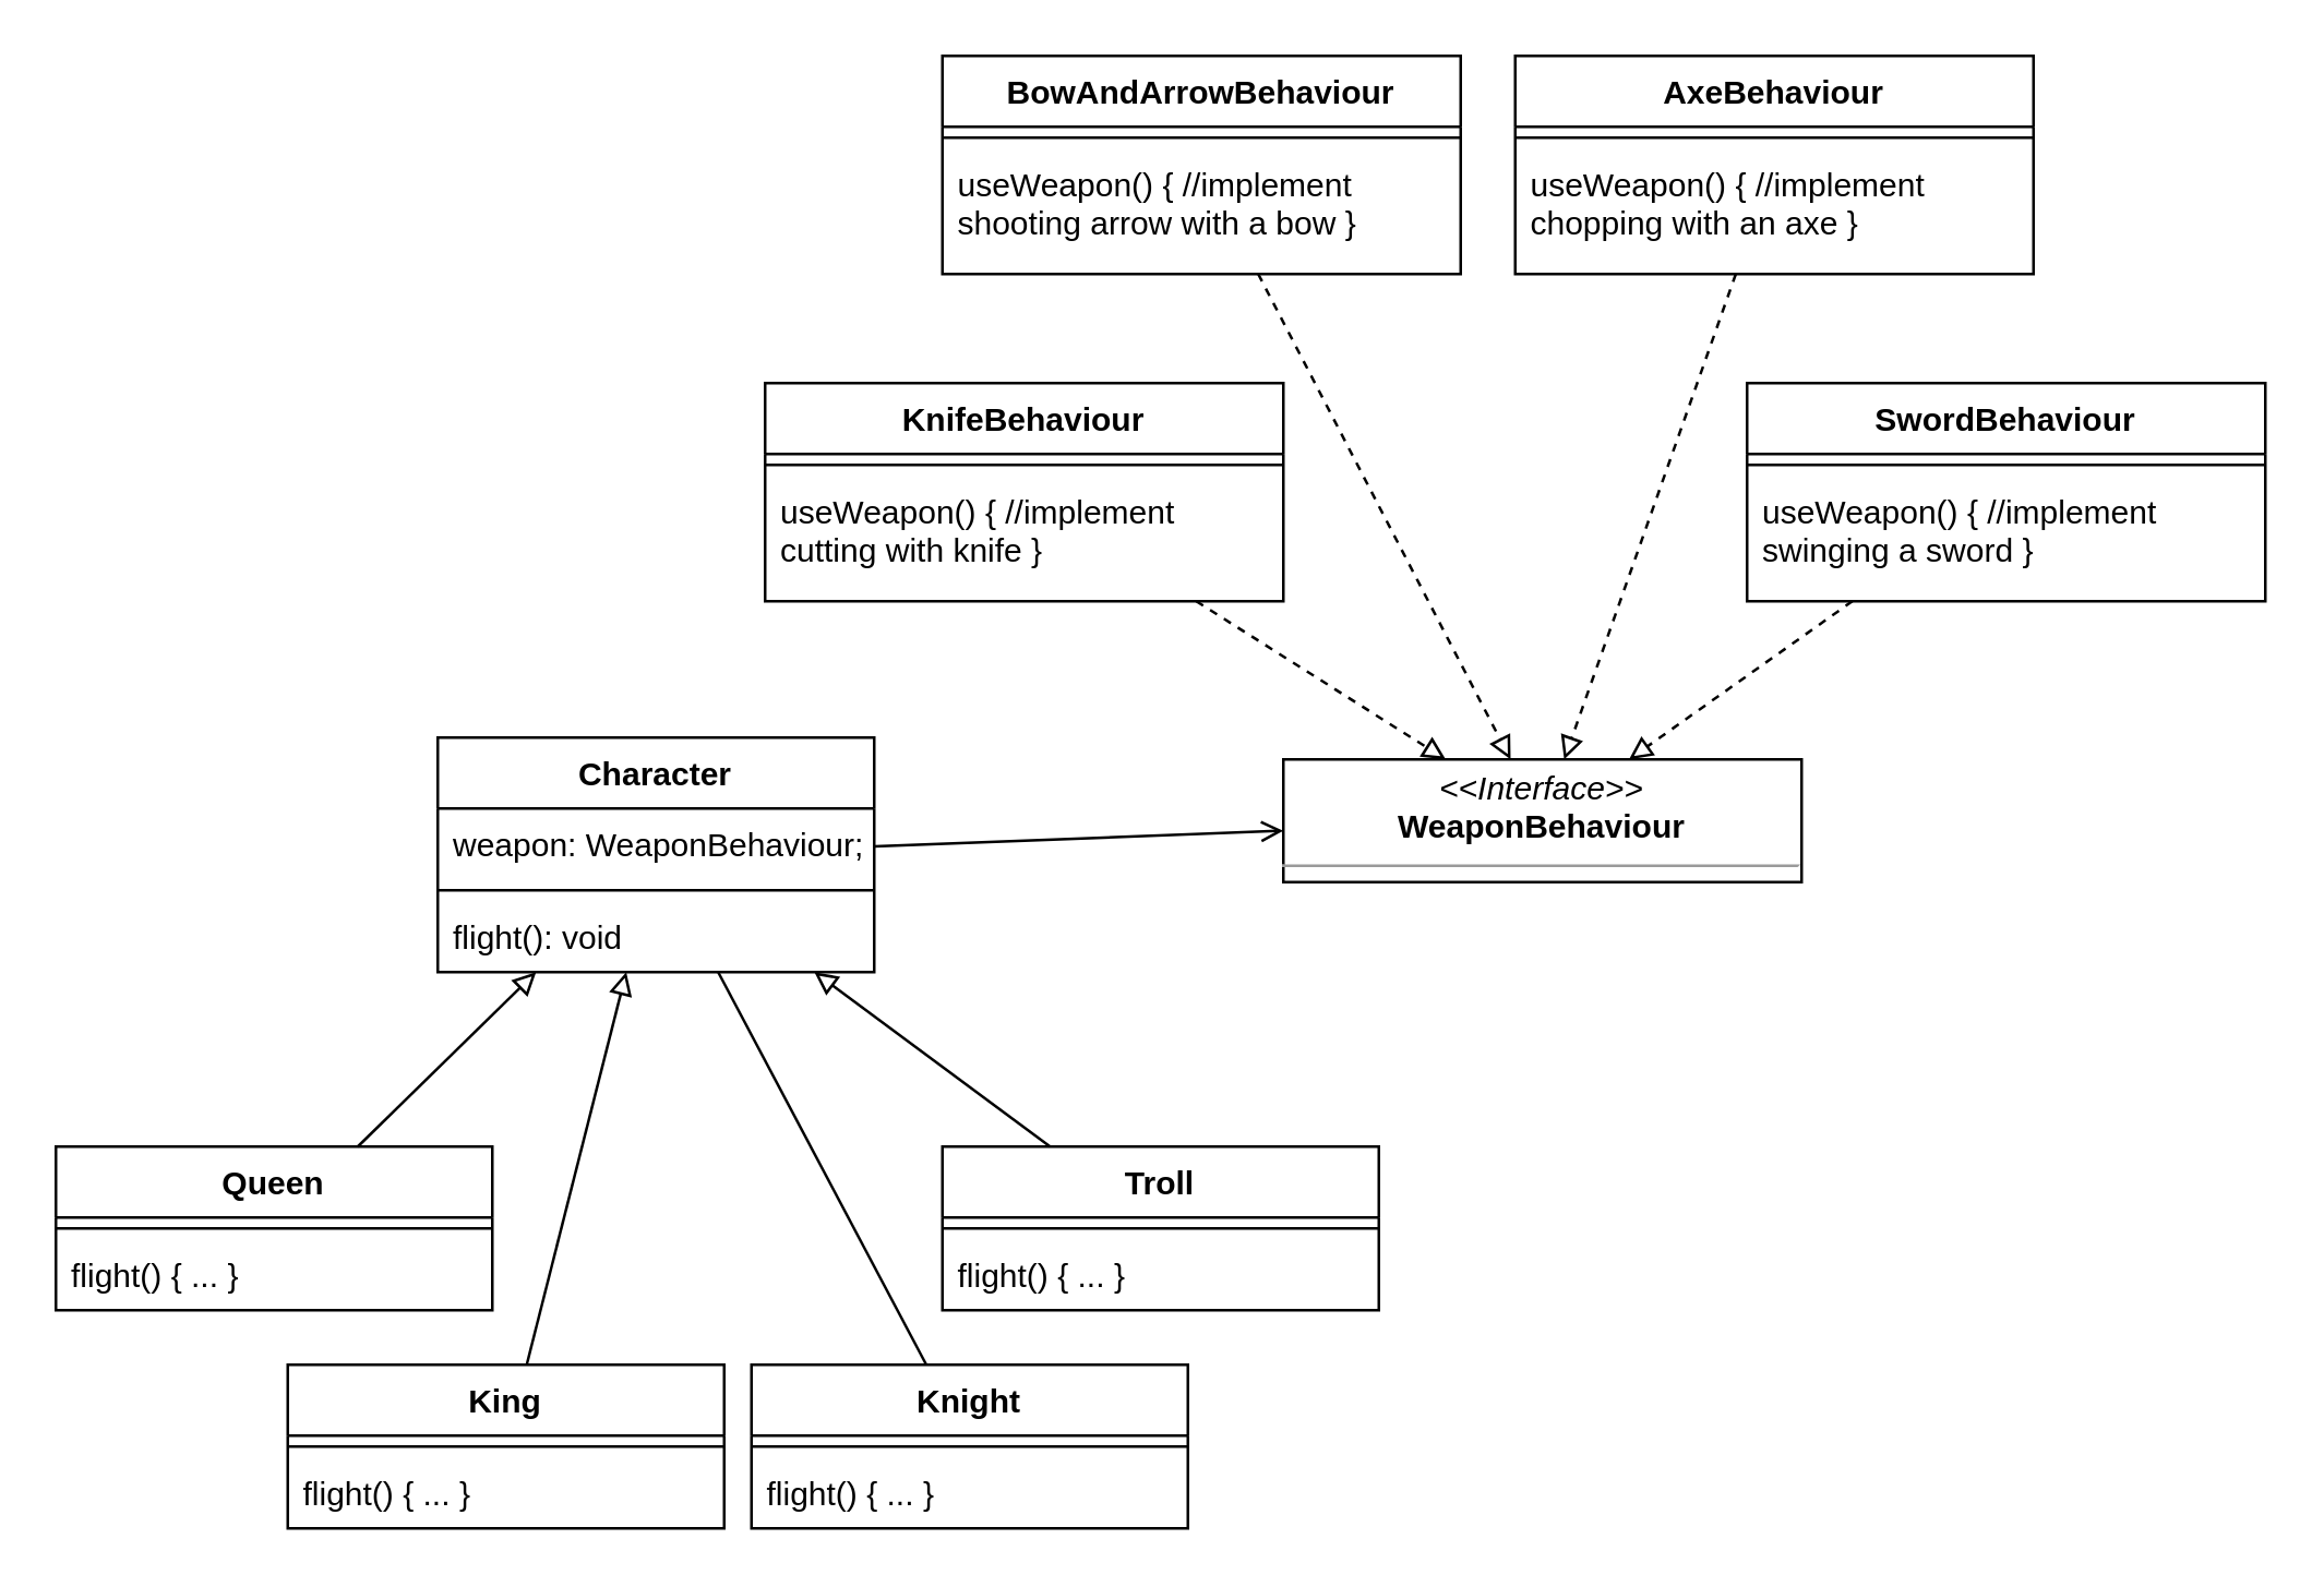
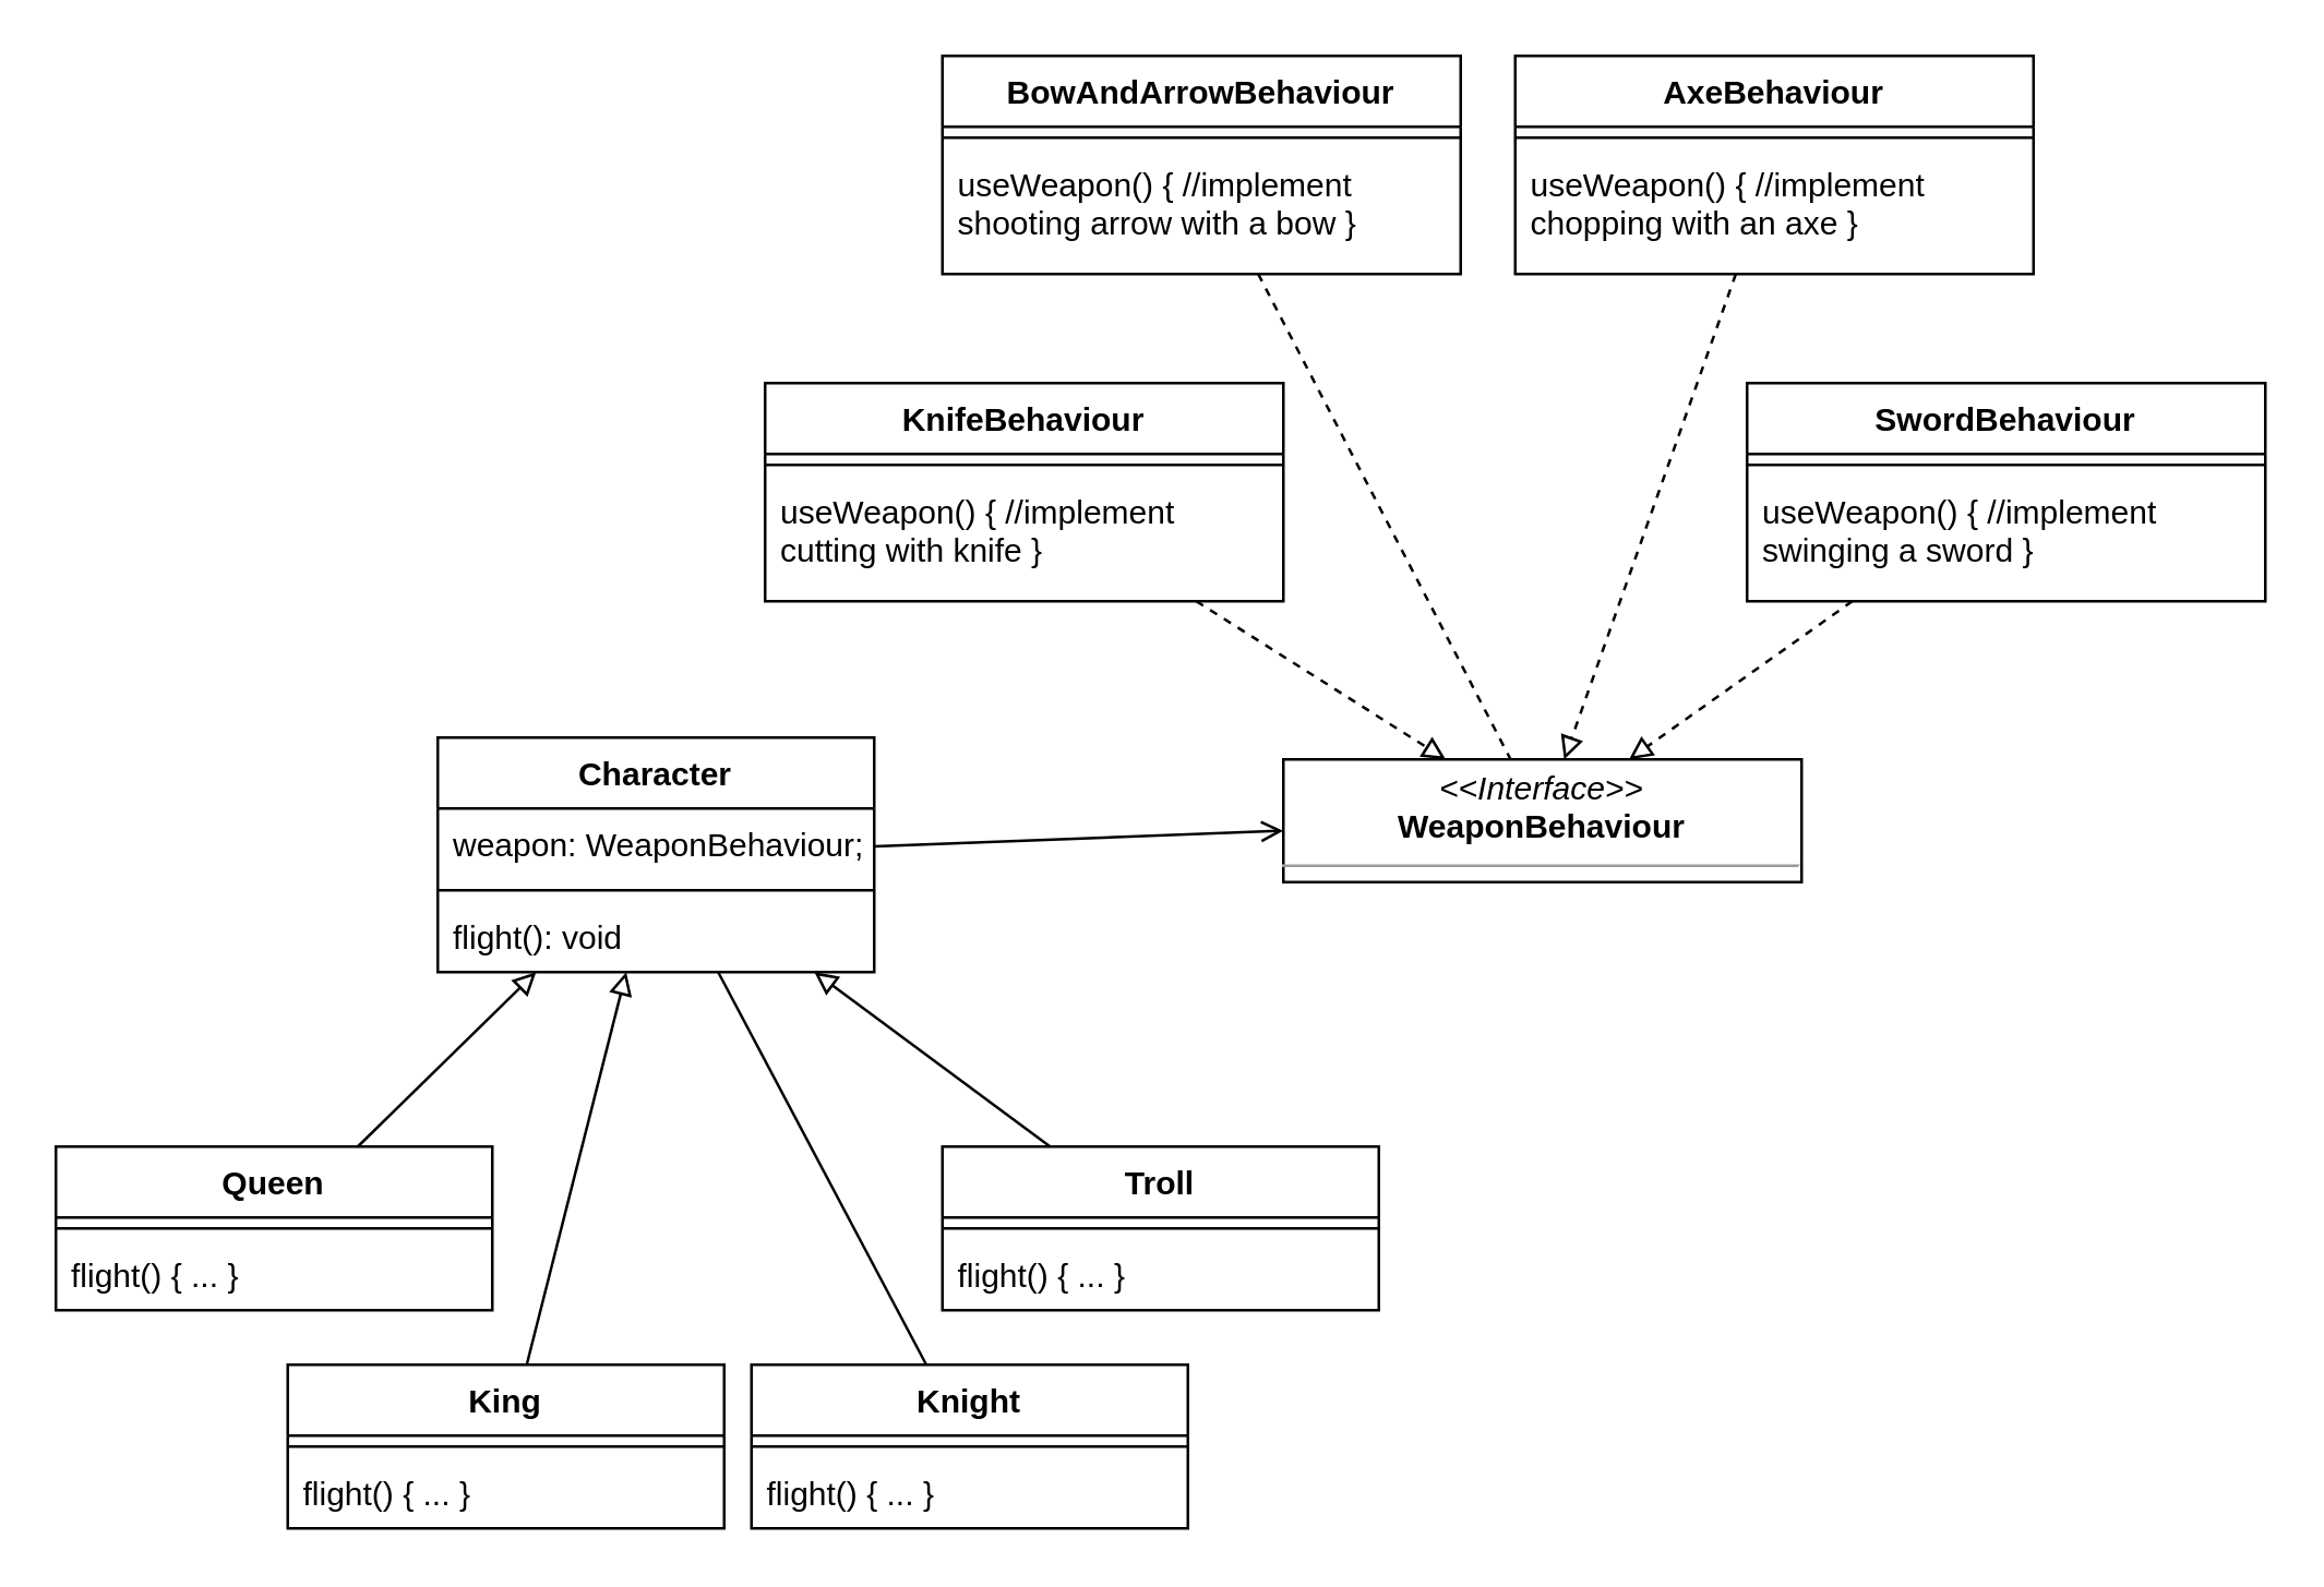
  <mxCell id="0" />
  <mxCell id="1" parent="0" />
  <mxCell id="2" value="Character" style="swimlane;fontStyle=1;align=center;verticalAlign=top;childLayout=stackLayout;horizontal=1;startSize=26;horizontalStack=0;resizeParent=1;resizeParentMax=0;resizeLast=0;collapsible=1;marginBottom=0;" vertex="1" parent="1"><mxGeometry x="160" y="270" width="160" height="86" as="geometry" /></mxCell>
  <mxCell id="3" value="weapon: WeaponBehaviour;" style="text;strokeColor=none;fillColor=none;align=left;verticalAlign=top;spacingLeft=4;spacingRight=4;overflow=hidden;rotatable=0;points=[[0,0.5],[1,0.5]];portConstraint=eastwest;" vertex="1" parent="2"><mxGeometry y="26" width="160" height="26" as="geometry" /></mxCell>
  <mxCell id="4" value="" style="line;strokeWidth=1;fillColor=none;align=left;verticalAlign=middle;spacingTop=-1;spacingLeft=3;spacingRight=3;rotatable=0;labelPosition=right;points=[];portConstraint=eastwest;" vertex="1" parent="2"><mxGeometry y="52" width="160" height="8" as="geometry" /></mxCell>
  <mxCell id="5" value="flight(): void" style="text;strokeColor=none;fillColor=none;align=left;verticalAlign=top;spacingLeft=4;spacingRight=4;overflow=hidden;rotatable=0;points=[[0,0.5],[1,0.5]];portConstraint=eastwest;" vertex="1" parent="2"><mxGeometry y="60" width="160" height="26" as="geometry" /></mxCell>
  <mxCell id="6" value="King" style="swimlane;fontStyle=1;align=center;verticalAlign=top;childLayout=stackLayout;horizontal=1;startSize=26;horizontalStack=0;resizeParent=1;resizeParentMax=0;resizeLast=0;collapsible=1;marginBottom=0;" vertex="1" parent="1"><mxGeometry x="105" y="500" width="160" height="60" as="geometry" /></mxCell>
  <mxCell id="7" value="" style="line;strokeWidth=1;fillColor=none;align=left;verticalAlign=middle;spacingTop=-1;spacingLeft=3;spacingRight=3;rotatable=0;labelPosition=right;points=[];portConstraint=eastwest;" vertex="1" parent="6"><mxGeometry y="26" width="160" height="8" as="geometry" /></mxCell>
  <mxCell id="8" value="flight() { ... }" style="text;strokeColor=none;fillColor=none;align=left;verticalAlign=top;spacingLeft=4;spacingRight=4;overflow=hidden;rotatable=0;points=[[0,0.5],[1,0.5]];portConstraint=eastwest;" vertex="1" parent="6"><mxGeometry y="34" width="160" height="26" as="geometry" /></mxCell>
  <mxCell id="9" value="Knight" style="swimlane;fontStyle=1;align=center;verticalAlign=top;childLayout=stackLayout;horizontal=1;startSize=26;horizontalStack=0;resizeParent=1;resizeParentMax=0;resizeLast=0;collapsible=1;marginBottom=0;" vertex="1" parent="1"><mxGeometry x="275" y="500" width="160" height="60" as="geometry" /></mxCell>
  <mxCell id="10" value="" style="line;strokeWidth=1;fillColor=none;align=left;verticalAlign=middle;spacingTop=-1;spacingLeft=3;spacingRight=3;rotatable=0;labelPosition=right;points=[];portConstraint=eastwest;" vertex="1" parent="9"><mxGeometry y="26" width="160" height="8" as="geometry" /></mxCell>
  <mxCell id="11" value="flight() { ... }" style="text;strokeColor=none;fillColor=none;align=left;verticalAlign=top;spacingLeft=4;spacingRight=4;overflow=hidden;rotatable=0;points=[[0,0.5],[1,0.5]];portConstraint=eastwest;" vertex="1" parent="9"><mxGeometry y="34" width="160" height="26" as="geometry" /></mxCell>
  <mxCell id="12" value="Troll" style="swimlane;fontStyle=1;align=center;verticalAlign=top;childLayout=stackLayout;horizontal=1;startSize=26;horizontalStack=0;resizeParent=1;resizeParentMax=0;resizeLast=0;collapsible=1;marginBottom=0;" vertex="1" parent="1"><mxGeometry x="345" y="420" width="160" height="60" as="geometry" /></mxCell>
  <mxCell id="13" value="" style="line;strokeWidth=1;fillColor=none;align=left;verticalAlign=middle;spacingTop=-1;spacingLeft=3;spacingRight=3;rotatable=0;labelPosition=right;points=[];portConstraint=eastwest;" vertex="1" parent="12"><mxGeometry y="26" width="160" height="8" as="geometry" /></mxCell>
  <mxCell id="14" value="flight() { ... }" style="text;strokeColor=none;fillColor=none;align=left;verticalAlign=top;spacingLeft=4;spacingRight=4;overflow=hidden;rotatable=0;points=[[0,0.5],[1,0.5]];portConstraint=eastwest;" vertex="1" parent="12"><mxGeometry y="34" width="160" height="26" as="geometry" /></mxCell>
  <mxCell id="15" value="Queen" style="swimlane;fontStyle=1;align=center;verticalAlign=top;childLayout=stackLayout;horizontal=1;startSize=26;horizontalStack=0;resizeParent=1;resizeParentMax=0;resizeLast=0;collapsible=1;marginBottom=0;" vertex="1" parent="1"><mxGeometry x="20" y="420" width="160" height="60" as="geometry" /></mxCell>
  <mxCell id="16" value="" style="line;strokeWidth=1;fillColor=none;align=left;verticalAlign=middle;spacingTop=-1;spacingLeft=3;spacingRight=3;rotatable=0;labelPosition=right;points=[];portConstraint=eastwest;" vertex="1" parent="15"><mxGeometry y="26" width="160" height="8" as="geometry" /></mxCell>
  <mxCell id="17" value="flight() { ... }" style="text;strokeColor=none;fillColor=none;align=left;verticalAlign=top;spacingLeft=4;spacingRight=4;overflow=hidden;rotatable=0;points=[[0,0.5],[1,0.5]];portConstraint=eastwest;" vertex="1" parent="15"><mxGeometry y="34" width="160" height="26" as="geometry" /></mxCell>
  <mxCell id="18" value="&lt;p style=&quot;margin: 0px ; margin-top: 4px ; text-align: center&quot;&gt;&lt;i&gt;&amp;lt;&amp;lt;Interface&amp;gt;&amp;gt;&lt;/i&gt;&lt;br&gt;&lt;b&gt;WeaponBehaviour&lt;/b&gt;&lt;/p&gt;&lt;hr size=&quot;1&quot;&gt;&lt;p style=&quot;margin: 0px ; margin-left: 4px&quot;&gt;useWeapon(): void&lt;/p&gt;" style="verticalAlign=top;align=left;overflow=fill;fontSize=12;fontFamily=Helvetica;html=1;" vertex="1" parent="1"><mxGeometry x="470" y="278" width="190" height="45" as="geometry" /></mxCell>
  <mxCell id="19" value="" style="rounded=0;orthogonalLoop=1;jettySize=auto;html=1;dashed=1;endArrow=block;endFill=0;endSize=6;" edge="1" parent="1" source="27" target="18"><mxGeometry relative="1" as="geometry" /></mxCell>
  <mxCell id="20" value="" style="rounded=0;orthogonalLoop=1;jettySize=auto;html=1;endArrow=block;endFill=0;endSize=6;" edge="1" parent="1" source="12" target="2"><mxGeometry relative="1" as="geometry"><mxPoint x="635" y="430" as="sourcePoint" /><mxPoint x="635" y="370" as="targetPoint" /></mxGeometry></mxCell>
  <mxCell id="21" value="" style="rounded=0;orthogonalLoop=1;jettySize=auto;html=1;endArrow=none;endFill=0;endSize=6;" edge="1" parent="1" source="9" target="2"><mxGeometry relative="1" as="geometry"><mxPoint x="394.489" y="430" as="sourcePoint" /><mxPoint x="280" y="280" as="targetPoint" /></mxGeometry></mxCell>
  <mxCell id="22" value="" style="rounded=0;orthogonalLoop=1;jettySize=auto;html=1;endArrow=block;endFill=0;endSize=6;" edge="1" parent="1" source="6" target="2"><mxGeometry relative="1" as="geometry"><mxPoint x="349.101" y="510" as="sourcePoint" /><mxPoint x="272.788" y="366" as="targetPoint" /></mxGeometry></mxCell>
  <mxCell id="23" value="" style="rounded=0;orthogonalLoop=1;jettySize=auto;html=1;endArrow=block;endFill=0;endSize=6;" edge="1" parent="1" source="15" target="2"><mxGeometry relative="1" as="geometry"><mxPoint x="359.101" y="520" as="sourcePoint" /><mxPoint x="282.788" y="376" as="targetPoint" /></mxGeometry></mxCell>
  <mxCell id="24" value="" style="rounded=0;orthogonalLoop=1;jettySize=auto;html=1;dashed=1;endArrow=block;endFill=0;endSize=6;" edge="1" parent="1" source="30" target="18"><mxGeometry relative="1" as="geometry"><mxPoint x="462.759" y="210" as="sourcePoint" /><mxPoint x="537.586" y="280" as="targetPoint" /></mxGeometry></mxCell>
  <mxCell id="25" value="" style="rounded=0;orthogonalLoop=1;jettySize=auto;html=1;dashed=1;endArrow=block;endFill=0;endSize=6;" edge="1" parent="1" source="33" target="18"><mxGeometry relative="1" as="geometry"><mxPoint x="462.759" y="210" as="sourcePoint" /><mxPoint x="537.586" y="280" as="targetPoint" /></mxGeometry></mxCell>
- <mxCell id="26" value="" style="rounded=0;orthogonalLoop=1;jettySize=auto;html=1;dashed=1;endArrow=block;endFill=0;endSize=6;" edge="1" parent="1" source="36" target="18"><mxGeometry relative="1" as="geometry"><mxPoint x="472.759" y="220" as="sourcePoint" /><mxPoint x="547.586" y="290" as="targetPoint" /></mxGeometry></mxCell>
+ <mxCell id="26" value="" style="rounded=0;orthogonalLoop=1;jettySize=auto;html=1;dashed=1;endArrow=none;endFill=0;endSize=6;" edge="1" parent="1" source="36" target="18"><mxGeometry relative="1" as="geometry"><mxPoint x="472.759" y="220" as="sourcePoint" /><mxPoint x="547.586" y="290" as="targetPoint" /></mxGeometry></mxCell>
  <mxCell id="27" value="KnifeBehaviour" style="swimlane;fontStyle=1;align=center;verticalAlign=top;childLayout=stackLayout;horizontal=1;startSize=26;horizontalStack=0;resizeParent=1;resizeParentMax=0;resizeLast=0;collapsible=1;marginBottom=0;" vertex="1" parent="1"><mxGeometry x="280" y="140" width="190" height="80" as="geometry" /></mxCell>
  <mxCell id="28" value="" style="line;strokeWidth=1;fillColor=none;align=left;verticalAlign=middle;spacingTop=-1;spacingLeft=3;spacingRight=3;rotatable=0;labelPosition=right;points=[];portConstraint=eastwest;" vertex="1" parent="27"><mxGeometry y="26" width="190" height="8" as="geometry" /></mxCell>
  <mxCell id="29" value="useWeapon() { //implement cutting with knife }" style="text;strokeColor=none;fillColor=none;align=left;verticalAlign=top;spacingLeft=4;spacingRight=4;overflow=hidden;rotatable=0;points=[[0,0.5],[1,0.5]];portConstraint=eastwest;whiteSpace=wrap;" vertex="1" parent="27"><mxGeometry y="34" width="190" height="46" as="geometry" /></mxCell>
  <mxCell id="30" value="SwordBehaviour" style="swimlane;fontStyle=1;align=center;verticalAlign=top;childLayout=stackLayout;horizontal=1;startSize=26;horizontalStack=0;resizeParent=1;resizeParentMax=0;resizeLast=0;collapsible=1;marginBottom=0;" vertex="1" parent="1"><mxGeometry x="640" y="140" width="190" height="80" as="geometry" /></mxCell>
  <mxCell id="31" value="" style="line;strokeWidth=1;fillColor=none;align=left;verticalAlign=middle;spacingTop=-1;spacingLeft=3;spacingRight=3;rotatable=0;labelPosition=right;points=[];portConstraint=eastwest;" vertex="1" parent="30"><mxGeometry y="26" width="190" height="8" as="geometry" /></mxCell>
  <mxCell id="32" value="useWeapon() { //implement swinging a sword }" style="text;strokeColor=none;fillColor=none;align=left;verticalAlign=top;spacingLeft=4;spacingRight=4;overflow=hidden;rotatable=0;points=[[0,0.5],[1,0.5]];portConstraint=eastwest;whiteSpace=wrap;" vertex="1" parent="30"><mxGeometry y="34" width="190" height="46" as="geometry" /></mxCell>
  <mxCell id="33" value="AxeBehaviour" style="swimlane;fontStyle=1;align=center;verticalAlign=top;childLayout=stackLayout;horizontal=1;startSize=26;horizontalStack=0;resizeParent=1;resizeParentMax=0;resizeLast=0;collapsible=1;marginBottom=0;" vertex="1" parent="1"><mxGeometry x="555" y="20" width="190" height="80" as="geometry" /></mxCell>
  <mxCell id="34" value="" style="line;strokeWidth=1;fillColor=none;align=left;verticalAlign=middle;spacingTop=-1;spacingLeft=3;spacingRight=3;rotatable=0;labelPosition=right;points=[];portConstraint=eastwest;" vertex="1" parent="33"><mxGeometry y="26" width="190" height="8" as="geometry" /></mxCell>
  <mxCell id="35" value="useWeapon() { //implement chopping with an axe }" style="text;strokeColor=none;fillColor=none;align=left;verticalAlign=top;spacingLeft=4;spacingRight=4;overflow=hidden;rotatable=0;points=[[0,0.5],[1,0.5]];portConstraint=eastwest;whiteSpace=wrap;" vertex="1" parent="33"><mxGeometry y="34" width="190" height="46" as="geometry" /></mxCell>
  <mxCell id="36" value="BowAndArrowBehaviour" style="swimlane;fontStyle=1;align=center;verticalAlign=top;childLayout=stackLayout;horizontal=1;startSize=26;horizontalStack=0;resizeParent=1;resizeParentMax=0;resizeLast=0;collapsible=1;marginBottom=0;" vertex="1" parent="1"><mxGeometry x="345" y="20" width="190" height="80" as="geometry" /></mxCell>
  <mxCell id="37" value="" style="line;strokeWidth=1;fillColor=none;align=left;verticalAlign=middle;spacingTop=-1;spacingLeft=3;spacingRight=3;rotatable=0;labelPosition=right;points=[];portConstraint=eastwest;" vertex="1" parent="36"><mxGeometry y="26" width="190" height="8" as="geometry" /></mxCell>
  <mxCell id="38" value="useWeapon() { //implement shooting arrow with a bow }" style="text;strokeColor=none;fillColor=none;align=left;verticalAlign=top;spacingLeft=4;spacingRight=4;overflow=hidden;rotatable=0;points=[[0,0.5],[1,0.5]];portConstraint=eastwest;whiteSpace=wrap;" vertex="1" parent="36"><mxGeometry y="34" width="190" height="46" as="geometry" /></mxCell>
  <mxCell id="39" value="" style="rounded=0;orthogonalLoop=1;jettySize=auto;html=1;endArrow=open;endFill=0;endSize=6;" edge="1" parent="1" source="2" target="18"><mxGeometry relative="1" as="geometry"><mxPoint x="394.489" y="430" as="sourcePoint" /><mxPoint x="308.066" y="366" as="targetPoint" /></mxGeometry></mxCell>
